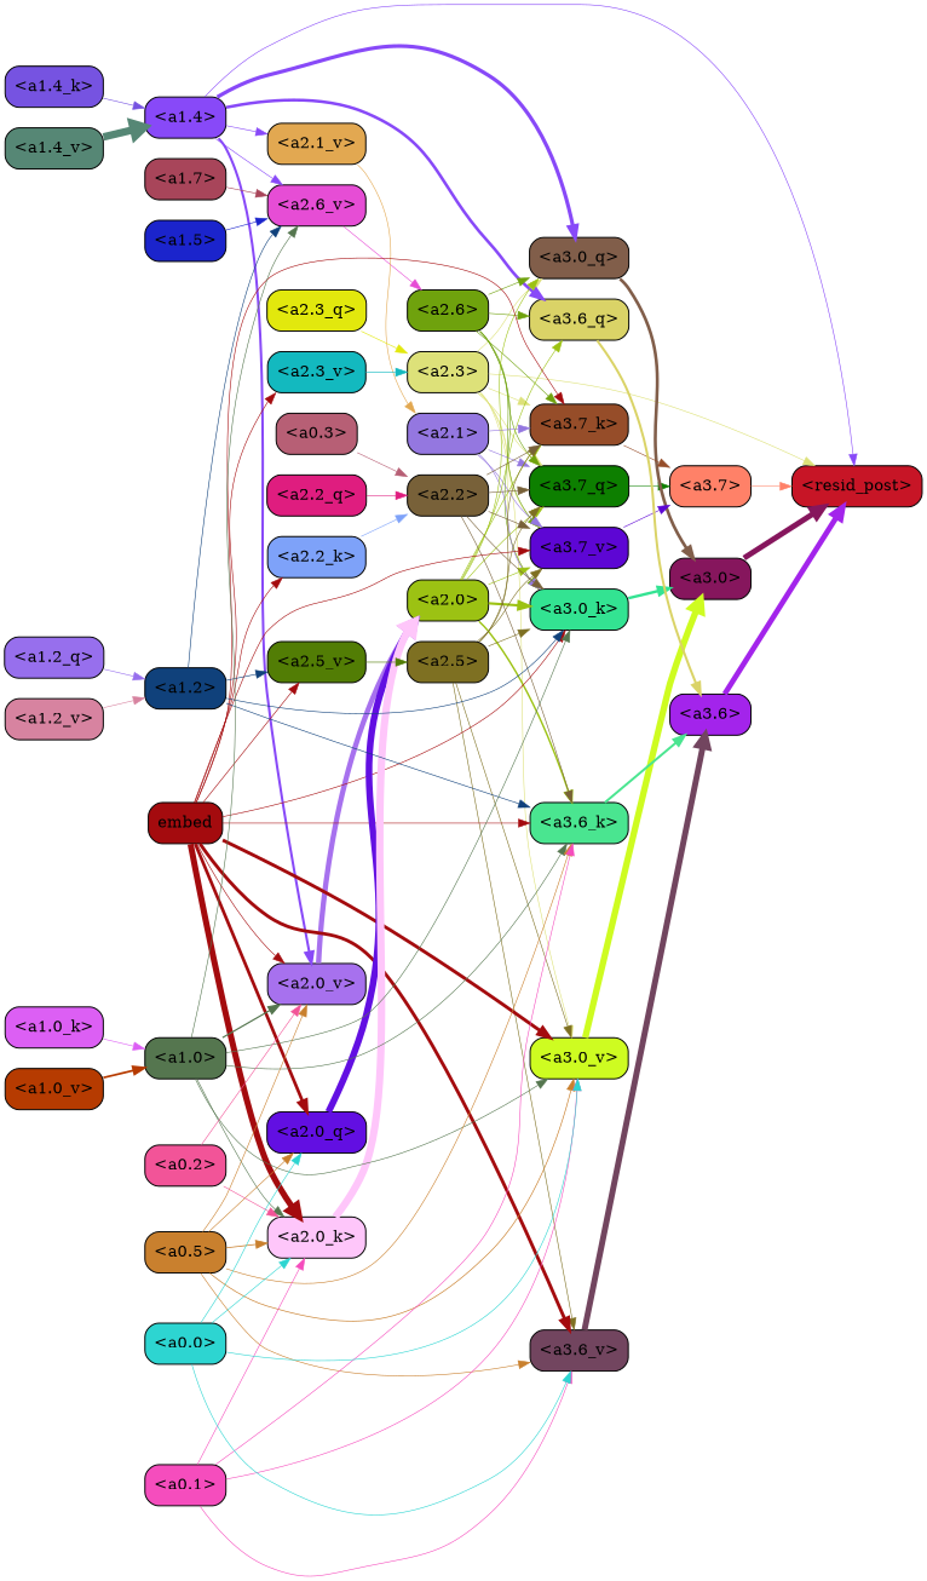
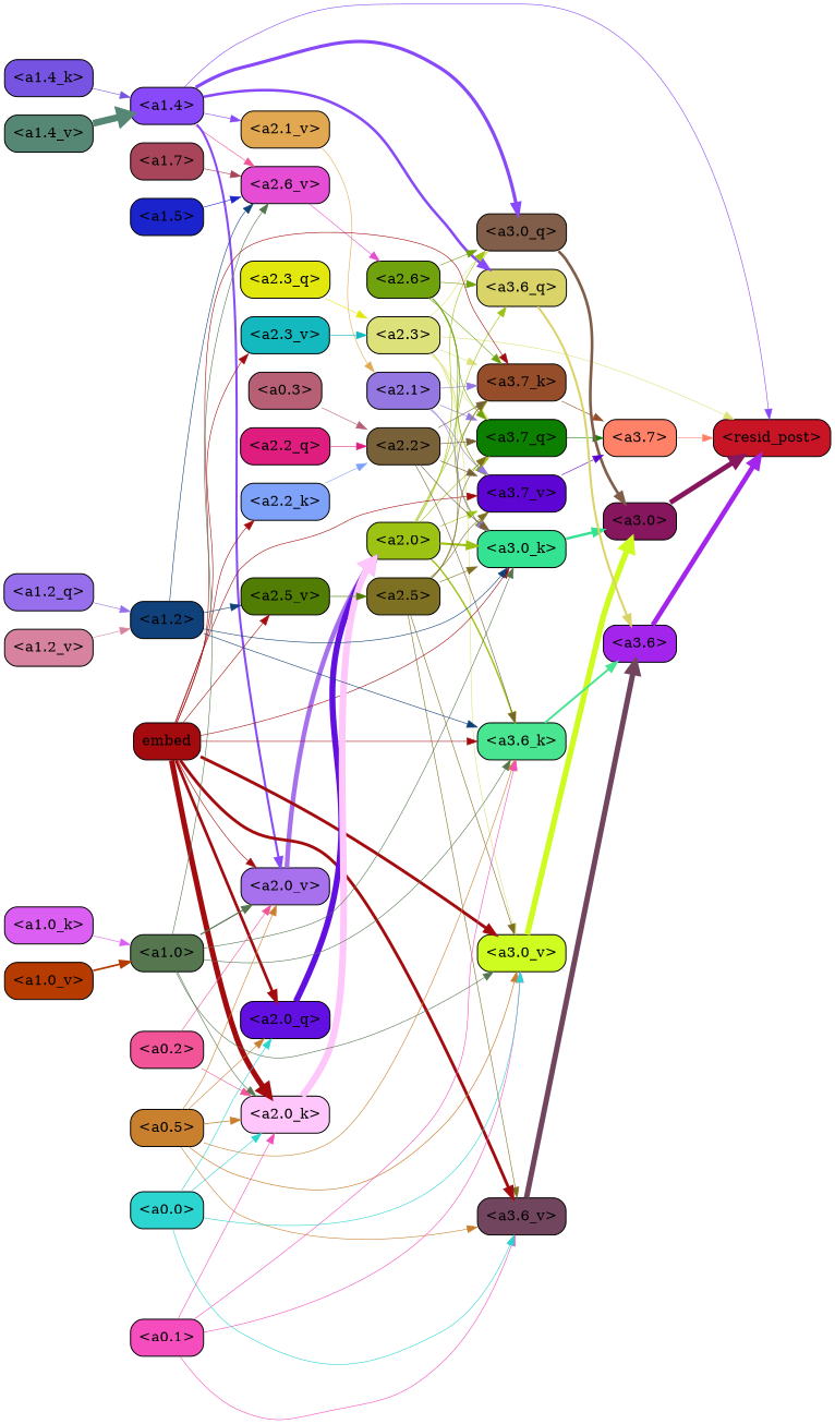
  strict digraph {
    fontname="DejaVu Serif"
    rankdir=LR
    splines=true
    node [color=black fontname="DejaVu Serif" shape=box style="filled, rounded"]
    edge [color="#a40b0e" fontname="DejaVu Serif" penwidth=0.6]
    "<a3.7>" [fillcolor="#ff8168"]
    "<resid_post>" [fillcolor="#c71526"]
    "<a3.6>" [fillcolor="#a324eb"]
    "<a3.0>" [fillcolor="#86165d"]
    "<a2.3>" [fillcolor="#dde179"]
    "<a3.7_q>" [fillcolor="#0d7f00"]
    "<a3.0_q>" [fillcolor="#815e4a"]
    "<a3.7_k>" [fillcolor="#964d29"]
    "<a3.0_k>" [fillcolor="#33e392"]
    "<a3.7_v>" [fillcolor="#5d06d4"]
    "<a3.0_v>" [fillcolor="#cefc21"]
    "<a1.4>" [fillcolor="#8849f8"]
    "<a3.6_q>" [fillcolor="#dad367"]
    "<a2.6_v>" [fillcolor="#e64dd5"]
    "<a2.1_v>" [fillcolor="#e2a851"]
    "<a2.0_v>" [fillcolor="#a771ee"]
    "<a2.6>" [fillcolor="#6fa20d"]
    "<a2.1>" [fillcolor="#9477e0"]
    "<a2.0>" [fillcolor="#9cc213"]
    "<a3.6_k>" [fillcolor="#4ae590"]
    "<a3.6_v>" [fillcolor="#72455f"]
    "<a2.5>" [fillcolor="#7e7022"]
    "<a2.2>" [fillcolor="#786139"]
    embed [fillcolor="#a40b0e"]
    "<a2.0_q>" [fillcolor="#620fe2"]
    "<a2.2_k>" [fillcolor="#7ea2f9"]
    "<a2.0_k>" [fillcolor="#fec6fa"]
    "<a2.5_v>" [fillcolor="#527d05"]
    "<a2.3_v>" [fillcolor="#13b9bf"]
    "<a1.2>" [fillcolor="#10417b"]
    "<a1.0>" [fillcolor="#55764f"]
    "<a0.5>" [fillcolor="#c9802e"]
    "<a0.1>" [fillcolor="#f54dbd"]
    "<a0.3>" [fillcolor="#b75f75"]
    "<a0.0>" [fillcolor="#2dd5d1"]
    "<a2.3_q>" [fillcolor="#e2e80d"]
    "<a2.2_q>" [fillcolor="#df1d7f"]
    "<a0.2>" [fillcolor="#f25498"]
    "<a1.7>" [fillcolor="#a8455a"]
    "<a1.5>" [fillcolor="#1b24cc"]
    "<a1.2_q>" [fillcolor="#976fed"]
    "<a1.4_k>" [fillcolor="#7653e1"]
    "<a1.0_k>" [fillcolor="#dc5ff4"]
    "<a1.4_v>" [fillcolor="#568775"]
    "<a1.2_v>" [fillcolor="#d783a0"]
    "<a1.0_v>" [fillcolor="#b63b01"]
    "<a3.7>" -> "<resid_post>" [color="#ff8168"]
    "<a3.6>" -> "<resid_post>" [color="#a324eb" penwidth=4.751612067222595]
    "<a3.0>" -> "<resid_post>" [color="#86165d" penwidth=4.884142994880676]
    "<a2.3>" -> "<resid_post>" [color="#dde179"]
    "<a2.3>" -> "<a3.7_q>" [color="#dde179"]
    "<a2.3>" -> "<a3.0_q>" [color="#dde179"]
    "<a2.3>" -> "<a3.7_k>" [color="#dde179"]
    "<a2.3>" -> "<a3.0_k>" [color="#dde179"]
    "<a2.3>" -> "<a3.7_v>" [color="#dde179"]
    "<a2.3>" -> "<a3.0_v>" [color="#dde179"]
    "<a3.7_q>" -> "<a3.7>" [color="#0d7f00"]
    "<a3.0_q>" -> "<a3.0>" [color="#815e4a" penwidth=2.7421876192092896]
    "<a3.7_k>" -> "<a3.7>" [color="#964d29"]
    "<a3.0_k>" -> "<a3.0>" [color="#33e392" penwidth=2.476402521133423]
    "<a3.7_v>" -> "<a3.7>" [color="#5d06d4"]
    "<a3.0_v>" -> "<a3.0>" [color="#cefc21" penwidth=5.652270674705505]
    "<a1.4>" -> "<resid_post>" [color="#8849f8"]
    "<a1.4>" -> "<a3.0_q>" [color="#8849f8" penwidth=3.3040847778320312]
    "<a1.4>" -> "<a3.6_q>" [color="#8849f8" penwidth=2.6469622254371643]
-   "<a1.4>" -> "<a2.6_v>" [color="#8849f8"]
+   "<a1.4>" -> "<a2.6_v>" [color="#f25498"]
    "<a1.4>" -> "<a2.1_v>" [color="#8849f8"]
    "<a1.4>" -> "<a2.0_v>" [color="#8849f8" penwidth=2.1286070346832275]
    "<a3.6_q>" -> "<a3.6>" [color="#dad367" penwidth=2.091020345687866]
    "<a2.6_v>" -> "<a2.6>" [color="#e64dd5"]
    "<a2.1_v>" -> "<a2.1>" [color="#e2a851"]
    "<a2.0_v>" -> "<a2.0>" [color="#a771ee" penwidth=4.5950857400894165]
    "<a2.6>" -> "<a3.7_q>" [color="#6fa20d"]
    "<a2.6>" -> "<a3.0_q>" [color="#6fa20d"]
    "<a2.6>" -> "<a3.7_k>" [color="#6fa20d"]
    "<a2.6>" -> "<a3.0_k>" [color="#6fa20d"]
    "<a2.6>" -> "<a3.7_v>" [color="#6fa20d"]
    "<a2.6>" -> "<a3.6_q>" [color="#6fa20d"]
    "<a2.1>" -> "<a3.7_q>" [color="#9477e0"]
    "<a2.1>" -> "<a3.7_k>" [color="#9477e0"]
    "<a2.1>" -> "<a3.0_k>" [color="#9477e0"]
    "<a2.1>" -> "<a3.7_v>" [color="#9477e0"]
    "<a2.0>" -> "<a3.7_q>" [color="#9cc213"]
    "<a2.0>" -> "<a3.0_q>" [color="#9cc213"]
    "<a2.0>" -> "<a3.7_k>" [color="#9cc213"]
    "<a2.0>" -> "<a3.0_k>" [color="#9cc213" penwidth=2.2137351036071777]
    "<a2.0>" -> "<a3.7_v>" [color="#9cc213"]
    "<a2.0>" -> "<a3.6_q>" [color="#9cc213"]
    "<a2.0>" -> "<a3.6_k>" [color="#9cc213" penwidth=1.4757367372512817]
    "<a3.6_k>" -> "<a3.6>" [color="#4ae590" penwidth=2.048597991466522]
    "<a3.6_v>" -> "<a3.6>" [color="#72455f" penwidth=5.2550448179244995]
    "<a2.5>" -> "<a3.7_q>" [color="#7e7022"]
    "<a2.5>" -> "<a3.7_k>" [color="#7e7022"]
    "<a2.5>" -> "<a3.0_k>" [color="#7e7022"]
    "<a2.5>" -> "<a3.7_v>" [color="#7e7022"]
    "<a2.5>" -> "<a3.0_v>" [color="#7e7022"]
    "<a2.5>" -> "<a3.6_v>" [color="#7e7022"]
    "<a2.2>" -> "<a3.7_q>" [color="#786139"]
    "<a2.2>" -> "<a3.7_k>" [color="#786139"]
    "<a2.2>" -> "<a3.0_k>" [color="#786139"]
    "<a2.2>" -> "<a3.7_v>" [color="#786139"]
    "<a2.2>" -> "<a3.6_k>" [color="#786139"]
    embed -> "<a3.7_k>"
    embed -> "<a3.0_k>"
    embed -> "<a3.7_v>"
    embed -> "<a3.0_v>" [penwidth=2.972973108291626]
    embed -> "<a2.0_v>"
    embed -> "<a3.6_k>"
    embed -> "<a3.6_v>" [penwidth=2.9582033157348633]
    embed -> "<a2.0_q>" [penwidth=2.7699792869389057]
    embed -> "<a2.2_k>"
    embed -> "<a2.0_k>" [penwidth=5.362775564193726]
    embed -> "<a2.5_v>"
    embed -> "<a2.3_v>"
    "<a2.0_q>" -> "<a2.0>" [color="#620fe2" penwidth=5.819834470748901]
    "<a2.2_k>" -> "<a2.2>" [color="#7ea2f9"]
    "<a2.0_k>" -> "<a2.0>" [color="#fec6fa" penwidth=6.470837593078613]
    "<a2.5_v>" -> "<a2.5>" [color="#527d05"]
    "<a2.3_v>" -> "<a2.3>" [color="#13b9bf"]
    "<a1.2>" -> "<a3.0_k>" [color="#10417b"]
    "<a1.2>" -> "<a2.6_v>" [color="#10417b"]
    "<a1.2>" -> "<a3.6_k>" [color="#10417b"]
    "<a1.2>" -> "<a2.5_v>" [color="#10417b"]
    "<a1.0>" -> "<a3.0_k>" [color="#55764f"]
    "<a1.0>" -> "<a3.0_v>" [color="#55764f"]
    "<a1.0>" -> "<a2.6_v>" [color="#55764f"]
    "<a1.0>" -> "<a2.0_v>" [color="#55764f" penwidth=1.2240618467330933]
    "<a1.0>" -> "<a3.6_k>" [color="#55764f"]
    "<a1.0>" -> "<a2.0_k>" [color="#55764f"]
    "<a0.5>" -> "<a3.0_v>" [color="#c9802e" penwidth=0.6790935099124908]
    "<a0.5>" -> "<a2.0_v>" [color="#c9802e"]
    "<a0.5>" -> "<a3.6_k>" [color="#c9802e"]
    "<a0.5>" -> "<a3.6_v>" [color="#c9802e"]
    "<a0.5>" -> "<a2.0_q>" [color="#c9802e"]
    "<a0.5>" -> "<a2.0_k>" [color="#c9802e" penwidth=0.7897988557815552]
    "<a0.1>" -> "<a3.0_v>" [color="#f54dbd"]
    "<a0.1>" -> "<a3.6_k>" [color="#f54dbd"]
    "<a0.1>" -> "<a3.6_v>" [color="#f54dbd"]
    "<a0.1>" -> "<a2.0_k>" [color="#f54dbd"]
    "<a0.3>" -> "<a2.2>" [color="#b75f75"]
    "<a0.0>" -> "<a3.0_v>" [color="#2dd5d1"]
    "<a0.0>" -> "<a3.6_v>" [color="#2dd5d1"]
    "<a0.0>" -> "<a2.0_q>" [color="#2dd5d1"]
    "<a0.0>" -> "<a2.0_k>" [color="#2dd5d1"]
    "<a2.3_q>" -> "<a2.3>" [color="#e2e80d"]
    "<a2.2_q>" -> "<a2.2>" [color="#df1d7f"]
    "<a0.2>" -> "<a2.0_v>" [color="#f25498"]
    "<a0.2>" -> "<a2.0_k>" [color="#f25498"]
    "<a1.7>" -> "<a2.6_v>" [color="#a8455a"]
    "<a1.5>" -> "<a2.6_v>" [color="#1b24cc"]
    "<a1.2_q>" -> "<a1.2>" [color="#976fed"]
    "<a1.4_k>" -> "<a1.4>" [color="#7653e1"]
    "<a1.0_k>" -> "<a1.0>" [color="#dc5ff4"]
    "<a1.4_v>" -> "<a1.4>" [color="#568775" penwidth=6.635385513305664]
    "<a1.2_v>" -> "<a1.2>" [color="#d783a0"]
    "<a1.0_v>" -> "<a1.0>" [color="#b63b01" penwidth=1.807669460773468]
  }
